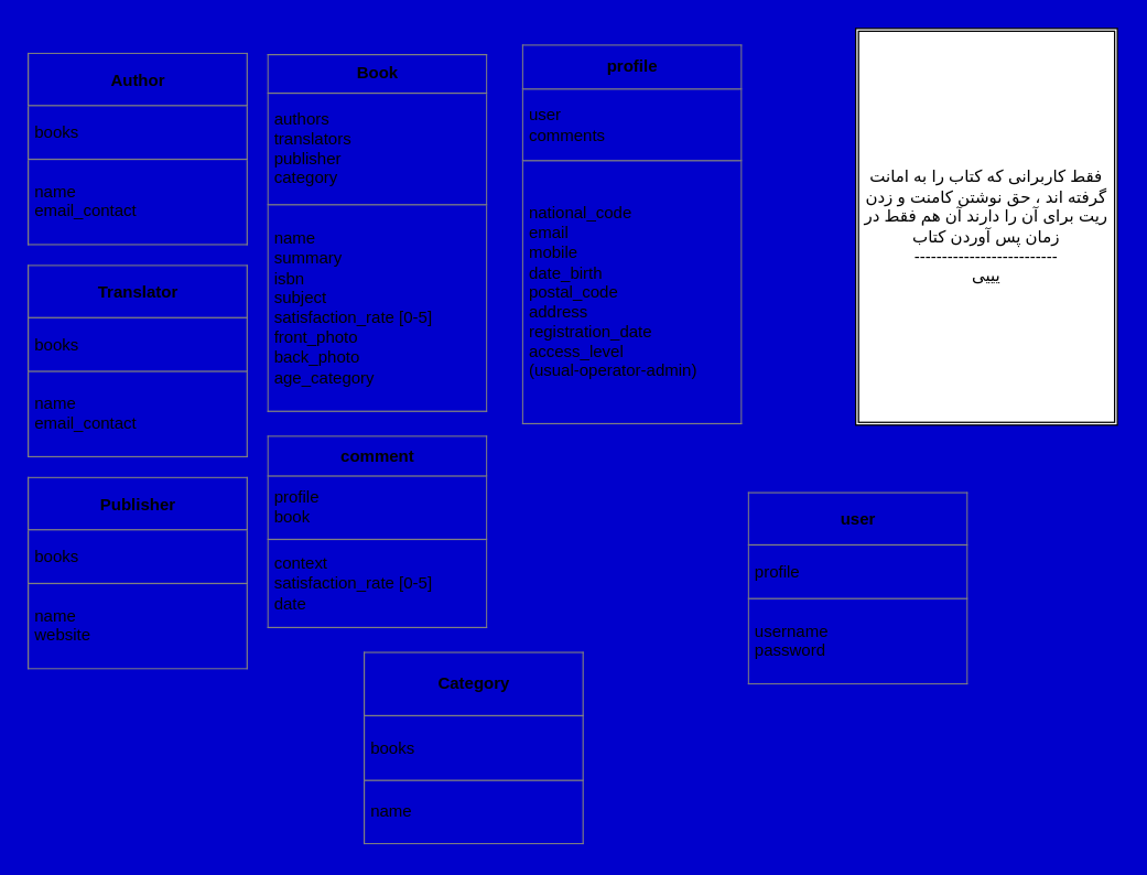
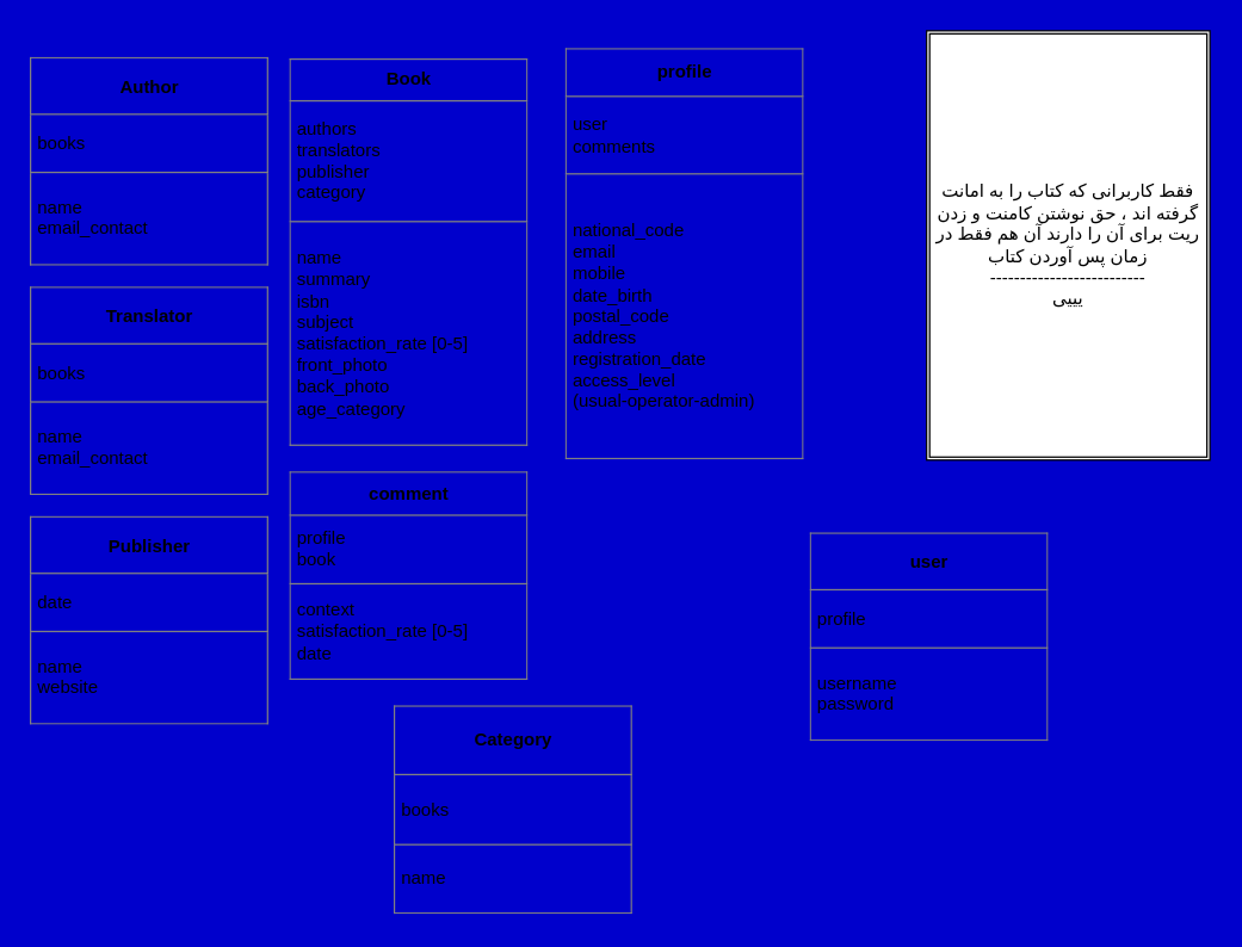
  <mxCell id="0" />
  <mxCell id="1" parent="0" />
  <mxCell id="2" value="&lt;table border=&quot;1&quot; width=&quot;100%&quot; height=&quot;100%&quot; cellpadding=&quot;4&quot; style=&quot;width:100%;height:100%;border-collapse:collapse;&quot;&gt;&lt;tbody&gt;&lt;tr&gt;&lt;th align=&quot;center&quot;&gt;&lt;b&gt;Book&lt;/b&gt;&lt;/th&gt;&lt;/tr&gt;&lt;tr&gt;&lt;td&gt;authors&lt;br&gt;translators&lt;br&gt;publisher&lt;br&gt;category&lt;br&gt;&lt;/td&gt;&lt;/tr&gt;&lt;tr&gt;&lt;td&gt;name&lt;br&gt;summary&lt;br&gt;isbn&lt;br&gt;subject&lt;br&gt;satisfaction_rate [0-5]&lt;br&gt;front_photo&lt;br&gt;back_photo&lt;br&gt;age_category&lt;/td&gt;&lt;/tr&gt;&lt;/tbody&gt;&lt;/table&gt;" style="text;html=1;whiteSpace=wrap;overflow=fill;" vertex="1" parent="1"><mxGeometry x="194" y="39" width="160" height="260" as="geometry" /></mxCell>
  <mxCell id="3" value="&lt;table border=&quot;1&quot; width=&quot;100%&quot; height=&quot;100%&quot; cellpadding=&quot;4&quot; style=&quot;width:100%;height:100%;border-collapse:collapse;&quot;&gt;&lt;tbody&gt;&lt;tr&gt;&lt;th align=&quot;center&quot;&gt;&lt;b&gt;Author&lt;/b&gt;&lt;/th&gt;&lt;/tr&gt;&lt;tr&gt;&lt;td&gt;‌‌books&lt;/td&gt;&lt;/tr&gt;&lt;tr&gt;&lt;td&gt;name&lt;br&gt;email_contact&lt;br&gt;&lt;/td&gt;&lt;/tr&gt;&lt;/tbody&gt;&lt;/table&gt;" style="text;html=1;whiteSpace=wrap;strokeColor=none;fillColor=none;overflow=fill;" vertex="1" parent="1"><mxGeometry x="20" y="38" width="160" height="140" as="geometry" /></mxCell>
- <mxCell id="4" value="&lt;table border=&quot;1&quot; width=&quot;100%&quot; height=&quot;100%&quot; cellpadding=&quot;4&quot; style=&quot;width:100%;height:100%;border-collapse:collapse;&quot;&gt;&lt;tbody&gt;&lt;tr&gt;&lt;th align=&quot;center&quot;&gt;Publisher&lt;br&gt;&lt;/th&gt;&lt;/tr&gt;&lt;tr&gt;&lt;td&gt;books&lt;/td&gt;&lt;/tr&gt;&lt;tr&gt;&lt;td&gt;name&lt;br&gt;website&lt;br&gt;&lt;/td&gt;&lt;/tr&gt;&lt;/tbody&gt;&lt;/table&gt;" style="text;html=1;whiteSpace=wrap;strokeColor=none;fillColor=none;overflow=fill;" vertex="1" parent="1"><mxGeometry x="20" y="346" width="160" height="140" as="geometry" /></mxCell>
+ <mxCell id="4" value="&lt;table border=&quot;1&quot; width=&quot;100%&quot; height=&quot;100%&quot; cellpadding=&quot;4&quot; style=&quot;width:100%;height:100%;border-collapse:collapse;&quot;&gt;&lt;tbody&gt;&lt;tr&gt;&lt;th align=&quot;center&quot;&gt;Publisher&lt;br&gt;&lt;/th&gt;&lt;/tr&gt;&lt;tr&gt;&lt;td&gt;date&lt;/td&gt;&lt;/tr&gt;&lt;tr&gt;&lt;td&gt;name&lt;br&gt;website&lt;br&gt;&lt;/td&gt;&lt;/tr&gt;&lt;/tbody&gt;&lt;/table&gt;" style="text;html=1;whiteSpace=wrap;strokeColor=none;fillColor=none;overflow=fill;" vertex="1" parent="1"><mxGeometry x="20" y="346" width="160" height="140" as="geometry" /></mxCell>
  <mxCell id="5" value="&lt;table border=&quot;1&quot; width=&quot;100%&quot; height=&quot;100%&quot; cellpadding=&quot;4&quot; style=&quot;width:100%;height:100%;border-collapse:collapse;&quot;&gt;&lt;tbody&gt;&lt;tr&gt;&lt;th align=&quot;center&quot;&gt;Category&lt;/th&gt;&lt;/tr&gt;&lt;tr&gt;&lt;td&gt;books&lt;/td&gt;&lt;/tr&gt;&lt;tr&gt;&lt;td&gt;name&lt;/td&gt;&lt;/tr&gt;&lt;/tbody&gt;&lt;/table&gt;" style="text;html=1;whiteSpace=wrap;strokeColor=none;fillColor=none;overflow=fill;" vertex="1" parent="1"><mxGeometry x="264" y="473" width="160" height="140" as="geometry" /></mxCell>
  <mxCell id="6" value="فقط کاربرانی که کتاب را به امانت گرفته اند ، حق نوشتن کامنت و زدن ریت برای آن را دارند آن هم فقط در زمان پس آوردن کتاب&lt;br&gt;--------------------------&lt;br&gt;یییی" style="shape=ext;double=1;rounded=0;whiteSpace=wrap;html=1;" vertex="1" parent="1"><mxGeometry x="621" y="20" width="190" height="288" as="geometry" /></mxCell>
  <mxCell id="7" value="&lt;table border=&quot;1&quot; width=&quot;100%&quot; height=&quot;100%&quot; cellpadding=&quot;4&quot; style=&quot;width:100%;height:100%;border-collapse:collapse;&quot;&gt;&lt;tbody&gt;&lt;tr&gt;&lt;th align=&quot;center&quot;&gt;comment&lt;/th&gt;&lt;/tr&gt;&lt;tr&gt;&lt;td&gt;profile&lt;br&gt;book&lt;/td&gt;&lt;/tr&gt;&lt;tr&gt;&lt;td&gt;context&lt;br&gt;satisfaction_rate [0-5]&lt;br&gt;date&lt;/td&gt;&lt;/tr&gt;&lt;/tbody&gt;&lt;/table&gt;" style="text;html=1;whiteSpace=wrap;strokeColor=none;fillColor=none;overflow=fill;" vertex="1" parent="1"><mxGeometry x="194" y="316" width="160" height="140" as="geometry" /></mxCell>
  <mxCell id="8" value="&lt;table border=&quot;1&quot; width=&quot;100%&quot; height=&quot;100%&quot; cellpadding=&quot;4&quot; style=&quot;width:100%;height:100%;border-collapse:collapse;&quot;&gt;&lt;tbody&gt;&lt;tr&gt;&lt;th align=&quot;center&quot;&gt;profile&lt;/th&gt;&lt;/tr&gt;&lt;tr&gt;&lt;td&gt;user&lt;br&gt;comments&lt;/td&gt;&lt;/tr&gt;&lt;tr&gt;&lt;td&gt;national_code&lt;br&gt;email&lt;br&gt;mobile&lt;br&gt;date_birth&lt;br&gt;postal_code&lt;br&gt;address&lt;br&gt;registration_date&lt;br&gt;access_level&lt;br&gt;(usual-operator-admin)&lt;br&gt;&lt;/td&gt;&lt;/tr&gt;&lt;/tbody&gt;&lt;/table&gt;" style="text;html=1;whiteSpace=wrap;strokeColor=none;fillColor=none;overflow=fill;" vertex="1" parent="1"><mxGeometry x="379" y="32" width="160" height="276" as="geometry" /></mxCell>
  <mxCell id="9" value="&lt;table border=&quot;1&quot; width=&quot;100%&quot; height=&quot;100%&quot; cellpadding=&quot;4&quot; style=&quot;width:100%;height:100%;border-collapse:collapse;&quot;&gt;&lt;tbody&gt;&lt;tr&gt;&lt;th align=&quot;center&quot;&gt;user&lt;/th&gt;&lt;/tr&gt;&lt;tr&gt;&lt;td&gt;profile&lt;/td&gt;&lt;/tr&gt;&lt;tr&gt;&lt;td&gt;username&lt;br&gt;password&lt;br&gt;&lt;/td&gt;&lt;/tr&gt;&lt;/tbody&gt;&lt;/table&gt;" style="text;html=1;whiteSpace=wrap;strokeColor=none;fillColor=none;overflow=fill;" vertex="1" parent="1"><mxGeometry x="543" y="357" width="160" height="140" as="geometry" /></mxCell>
  <mxCell id="10" value="&lt;table border=&quot;1&quot; width=&quot;100%&quot; height=&quot;100%&quot; cellpadding=&quot;4&quot; style=&quot;width:100%;height:100%;border-collapse:collapse;&quot;&gt;&lt;tbody&gt;&lt;tr&gt;&lt;th align=&quot;center&quot;&gt;Translator&lt;br&gt;&lt;/th&gt;&lt;/tr&gt;&lt;tr&gt;&lt;td&gt;‌‌books&lt;/td&gt;&lt;/tr&gt;&lt;tr&gt;&lt;td&gt;name&lt;br&gt;email_contact&lt;br&gt;&lt;/td&gt;&lt;/tr&gt;&lt;/tbody&gt;&lt;/table&gt;" style="text;html=1;whiteSpace=wrap;strokeColor=none;fillColor=none;overflow=fill;" vertex="1" parent="1"><mxGeometry x="20" y="192" width="160" height="140" as="geometry" /></mxCell>
